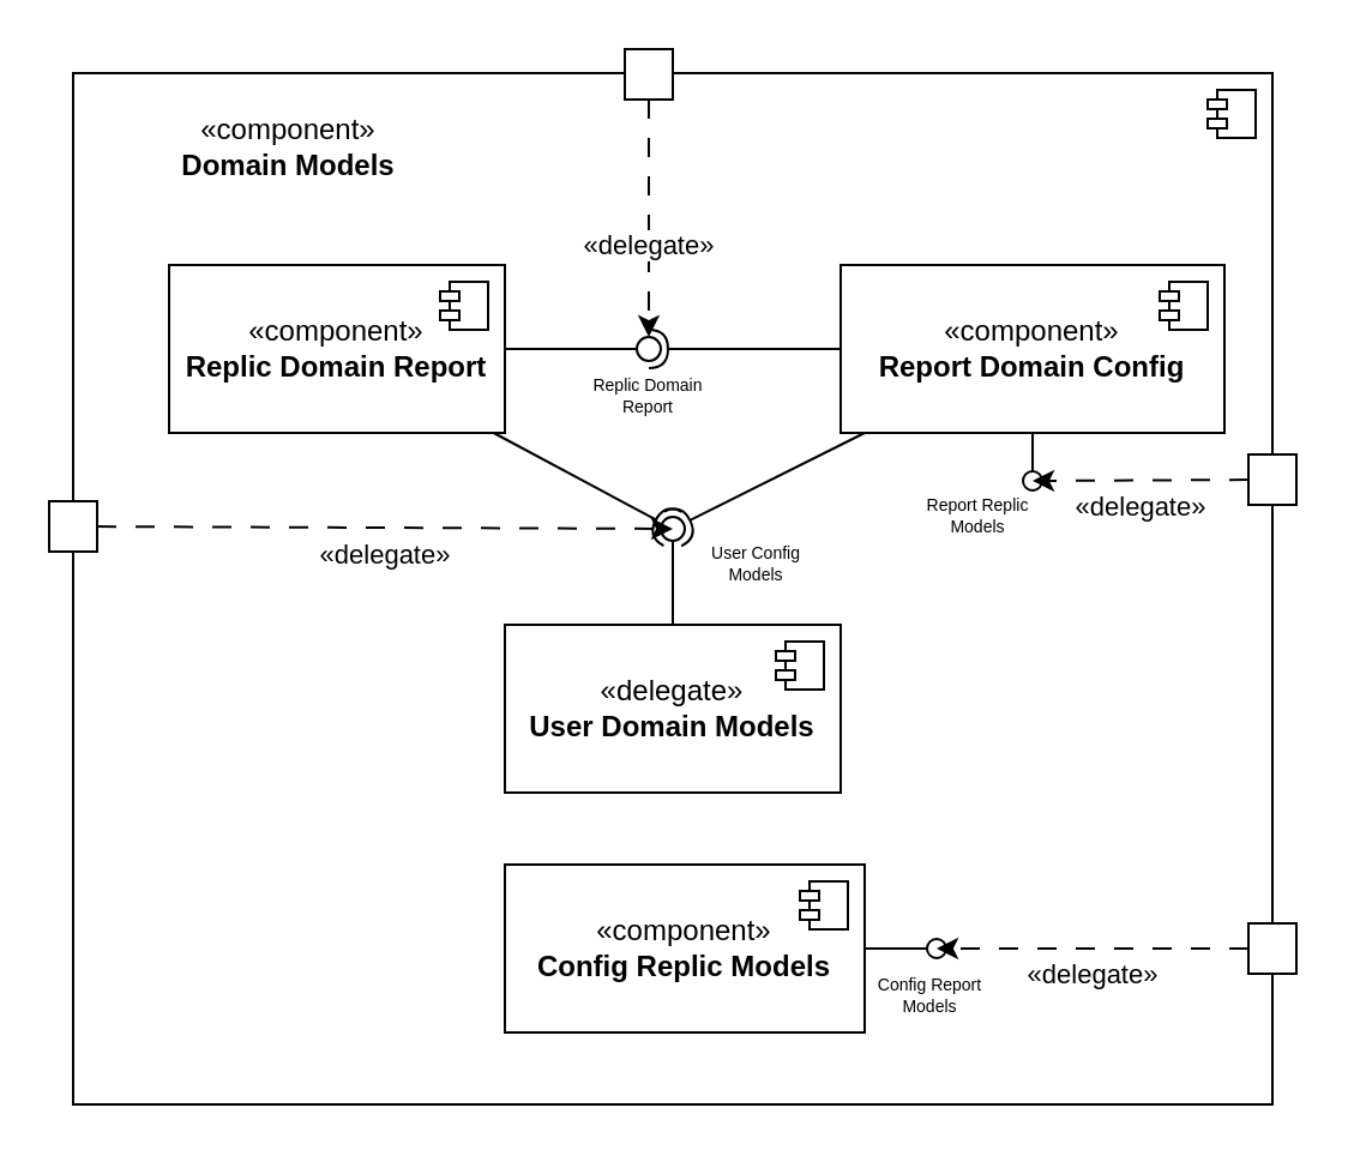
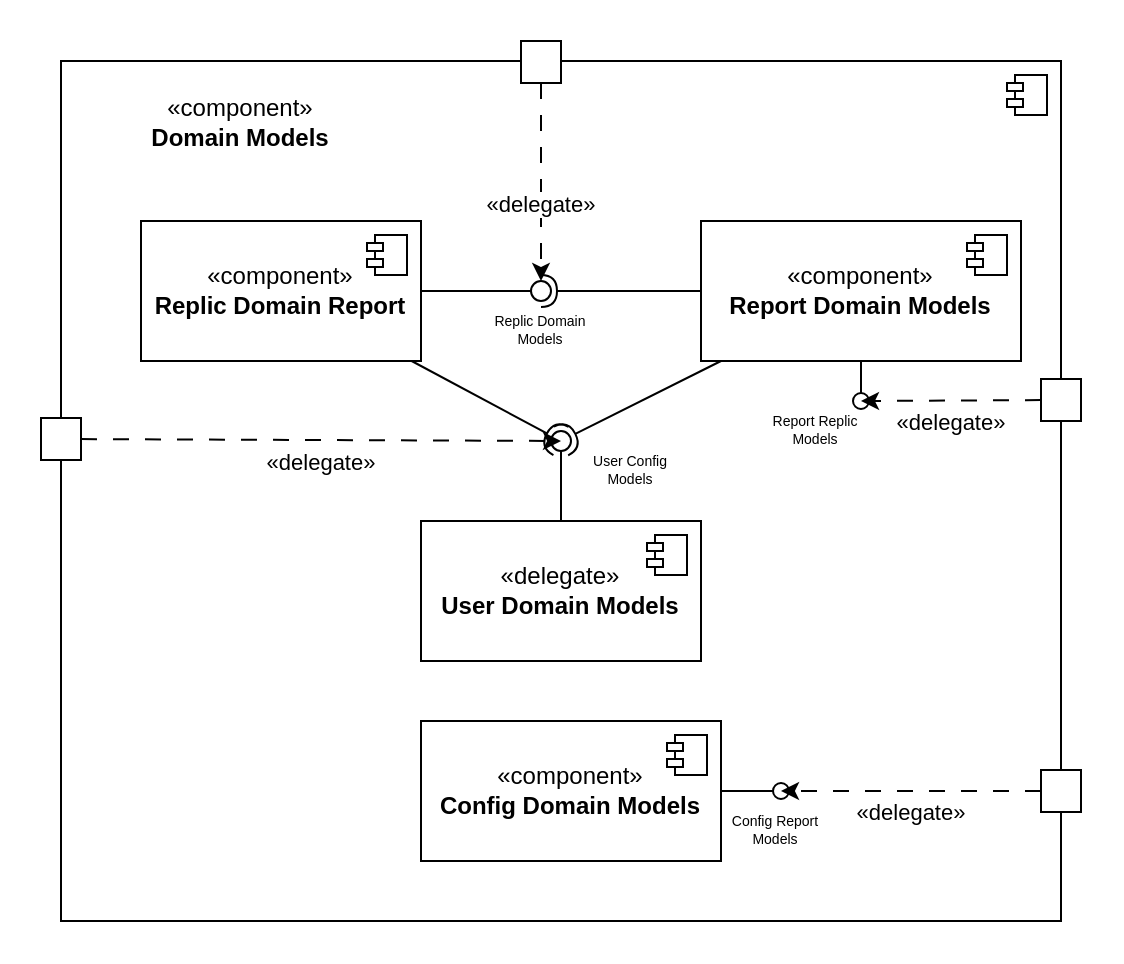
  <mxCell id="0" />
  <mxCell id="1" parent="0" />
  <mxCell id="2" value="" style="html=1;dropTarget=0;whiteSpace=wrap;" vertex="1" parent="1"><mxGeometry x="30" y="30" width="500" height="430" as="geometry" /></mxCell>
  <mxCell id="3" value="" style="shape=module;jettyWidth=8;jettyHeight=4;" vertex="1" parent="2"><mxGeometry x="1" width="20" height="20" relative="1" as="geometry"><mxPoint x="-27" y="7" as="offset" /></mxGeometry></mxCell>
  <mxCell id="4" value="«delegate»&lt;br&gt;&lt;b&gt;User Domain&lt;/b&gt;&amp;nbsp;&lt;b&gt;Models&lt;/b&gt;" style="html=1;dropTarget=0;whiteSpace=wrap;" vertex="1" parent="1"><mxGeometry x="210" y="260" width="140" height="70" as="geometry" /></mxCell>
  <mxCell id="5" value="" style="shape=module;jettyWidth=8;jettyHeight=4;" vertex="1" parent="4"><mxGeometry x="1" width="20" height="20" relative="1" as="geometry"><mxPoint x="-27" y="7" as="offset" /></mxGeometry></mxCell>
  <mxCell id="6" value="&lt;div&gt;«component»&lt;b&gt;&lt;br&gt;&lt;/b&gt;&lt;/div&gt;&lt;div&gt;&lt;b&gt;Replic Domain&lt;/b&gt;&amp;nbsp;&lt;b&gt;Report&lt;/b&gt;&lt;/div&gt;" style="html=1;dropTarget=0;whiteSpace=wrap;" vertex="1" parent="1"><mxGeometry x="70" y="110" width="140" height="70" as="geometry" /></mxCell>
  <mxCell id="7" value="" style="shape=module;jettyWidth=8;jettyHeight=4;" vertex="1" parent="6"><mxGeometry x="1" width="20" height="20" relative="1" as="geometry"><mxPoint x="-27" y="7" as="offset" /></mxGeometry></mxCell>
- <mxCell id="8" value="&lt;div&gt;«component»&lt;b&gt;&lt;br&gt;&lt;/b&gt;&lt;/div&gt;&lt;div&gt;&lt;b&gt;Report Domain&lt;/b&gt;&amp;nbsp;&lt;b&gt;Config&lt;/b&gt;&lt;/div&gt;" style="html=1;dropTarget=0;whiteSpace=wrap;" vertex="1" parent="1"><mxGeometry x="350" y="110" width="160" height="70" as="geometry" /></mxCell>
+ <mxCell id="8" value="&lt;div&gt;«component»&lt;b&gt;&lt;br&gt;&lt;/b&gt;&lt;/div&gt;&lt;div&gt;&lt;b&gt;Report Domain&lt;/b&gt;&amp;nbsp;&lt;b&gt;Models&lt;/b&gt;&lt;/div&gt;" style="html=1;dropTarget=0;whiteSpace=wrap;" vertex="1" parent="1"><mxGeometry x="350" y="110" width="160" height="70" as="geometry" /></mxCell>
  <mxCell id="9" value="" style="shape=module;jettyWidth=8;jettyHeight=4;" vertex="1" parent="8"><mxGeometry x="1" width="20" height="20" relative="1" as="geometry"><mxPoint x="-27" y="7" as="offset" /></mxGeometry></mxCell>
- <mxCell id="10" value="«component»&lt;br&gt;&lt;b&gt;Config Replic&lt;/b&gt;&amp;nbsp;&lt;b&gt;Models&lt;/b&gt;" style="html=1;dropTarget=0;whiteSpace=wrap;" vertex="1" parent="1"><mxGeometry x="210" y="360" width="150" height="70" as="geometry" /></mxCell>
+ <mxCell id="10" value="«component»&lt;br&gt;&lt;b&gt;Config Domain&lt;/b&gt;&amp;nbsp;&lt;b&gt;Models&lt;/b&gt;" style="html=1;dropTarget=0;whiteSpace=wrap;" vertex="1" parent="1"><mxGeometry x="210" y="360" width="150" height="70" as="geometry" /></mxCell>
  <mxCell id="11" value="" style="shape=module;jettyWidth=8;jettyHeight=4;" vertex="1" parent="10"><mxGeometry x="1" width="20" height="20" relative="1" as="geometry"><mxPoint x="-27" y="7" as="offset" /></mxGeometry></mxCell>
  <mxCell id="12" value="" style="rounded=0;orthogonalLoop=1;jettySize=auto;html=1;endArrow=oval;endFill=0;sketch=0;sourcePerimeterSpacing=0;targetPerimeterSpacing=0;endSize=10;" edge="1" parent="1" source="4"><mxGeometry relative="1" as="geometry"><mxPoint x="410" y="265" as="sourcePoint" /><mxPoint x="280" y="220" as="targetPoint" /><Array as="points"><mxPoint x="280" y="240" /></Array></mxGeometry></mxCell>
  <mxCell id="13" value="" style="ellipse;whiteSpace=wrap;html=1;align=center;aspect=fixed;fillColor=none;strokeColor=none;resizable=0;perimeter=centerPerimeter;rotatable=0;allowArrows=0;points=[];outlineConnect=1;" vertex="1" parent="1"><mxGeometry x="425" y="260" width="10" height="10" as="geometry" /></mxCell>
  <mxCell id="14" value="User Config Models" style="text;html=1;align=center;verticalAlign=middle;whiteSpace=wrap;rounded=0;fontSize=7;" vertex="1" parent="1"><mxGeometry x="290" y="220" width="50" height="30" as="geometry" /></mxCell>
  <mxCell id="15" value="" style="rounded=0;orthogonalLoop=1;jettySize=auto;html=1;endArrow=halfCircle;endFill=0;endSize=6;strokeWidth=1;sketch=0;fontSize=12;curved=1;" edge="1" parent="1" source="8"><mxGeometry relative="1" as="geometry"><mxPoint x="395" y="235" as="sourcePoint" /><mxPoint x="280" y="220" as="targetPoint" /></mxGeometry></mxCell>
  <mxCell id="16" value="" style="ellipse;whiteSpace=wrap;html=1;align=center;aspect=fixed;fillColor=none;strokeColor=none;resizable=0;perimeter=centerPerimeter;rotatable=0;allowArrows=0;points=[];outlineConnect=1;" vertex="1" parent="1"><mxGeometry x="370" y="230" width="10" height="10" as="geometry" /></mxCell>
  <mxCell id="17" value="" style="rounded=0;orthogonalLoop=1;jettySize=auto;html=1;endArrow=halfCircle;endFill=0;endSize=6;strokeWidth=1;sketch=0;fontSize=12;curved=1;" edge="1" parent="1" source="6"><mxGeometry relative="1" as="geometry"><mxPoint x="343" y="190" as="sourcePoint" /><mxPoint x="280" y="220" as="targetPoint" /></mxGeometry></mxCell>
  <mxCell id="18" value="" style="rounded=0;orthogonalLoop=1;jettySize=auto;html=1;endArrow=oval;endFill=0;sketch=0;sourcePerimeterSpacing=0;targetPerimeterSpacing=0;endSize=10;" edge="1" parent="1" source="6"><mxGeometry relative="1" as="geometry"><mxPoint x="290" y="270" as="sourcePoint" /><mxPoint x="270" y="145" as="targetPoint" /></mxGeometry></mxCell>
- <mxCell id="19" value="Replic Domain Report" style="text;html=1;align=center;verticalAlign=middle;whiteSpace=wrap;rounded=0;fontSize=7;" vertex="1" parent="1"><mxGeometry x="245" y="150" width="50" height="30" as="geometry" /></mxCell>
+ <mxCell id="19" value="Replic Domain Models" style="text;html=1;align=center;verticalAlign=middle;whiteSpace=wrap;rounded=0;fontSize=7;" vertex="1" parent="1"><mxGeometry x="245" y="150" width="50" height="30" as="geometry" /></mxCell>
  <mxCell id="20" value="" style="rounded=0;orthogonalLoop=1;jettySize=auto;html=1;endArrow=halfCircle;endFill=0;endSize=6;strokeWidth=1;sketch=0;fontSize=12;curved=1;" edge="1" parent="1" source="8"><mxGeometry relative="1" as="geometry"><mxPoint x="372" y="190" as="sourcePoint" /><mxPoint x="270" y="145" as="targetPoint" /></mxGeometry></mxCell>
  <mxCell id="21" value="" style="html=1;verticalAlign=bottom;labelBackgroundColor=none;endArrow=oval;endFill=0;endSize=8;rounded=0;" edge="1" parent="1" source="8"><mxGeometry width="160" relative="1" as="geometry"><mxPoint x="560" y="40" as="sourcePoint" /><mxPoint x="430" y="200" as="targetPoint" /></mxGeometry></mxCell>
  <mxCell id="22" value="Report Replic Models" style="text;html=1;align=center;verticalAlign=middle;whiteSpace=wrap;rounded=0;fontSize=7;" vertex="1" parent="1"><mxGeometry x="380" y="200" width="55" height="30" as="geometry" /></mxCell>
  <mxCell id="23" value="" style="html=1;verticalAlign=bottom;labelBackgroundColor=none;endArrow=oval;endFill=0;endSize=8;rounded=0;" edge="1" parent="1" source="10"><mxGeometry width="160" relative="1" as="geometry"><mxPoint x="440" y="470" as="sourcePoint" /><mxPoint x="390" y="395" as="targetPoint" /></mxGeometry></mxCell>
  <mxCell id="24" value="Config Report Models" style="text;html=1;align=center;verticalAlign=middle;whiteSpace=wrap;rounded=0;fontSize=7;" vertex="1" parent="1"><mxGeometry x="360" y="400" width="55" height="30" as="geometry" /></mxCell>
  <mxCell id="25" value="«component»&lt;br&gt;&lt;b&gt;Domain Models&lt;/b&gt;" style="text;html=1;align=center;verticalAlign=middle;whiteSpace=wrap;rounded=0;" vertex="1" parent="1"><mxGeometry x="65" y="41" width="110" height="40" as="geometry" /></mxCell>
  <mxCell id="26" value="" style="html=1;rounded=0;" vertex="1" parent="1"><mxGeometry x="520" y="189" width="20" height="21" as="geometry" /></mxCell>
  <mxCell id="27" value="&lt;div&gt;&lt;div&gt;«delegate»&lt;/div&gt;&lt;/div&gt;" style="rounded=0;orthogonalLoop=1;jettySize=auto;html=1;dashed=1;dashPattern=8 8;spacingBottom=0;spacingTop=22;" edge="1" parent="1" source="26"><mxGeometry relative="1" as="geometry"><mxPoint x="430" y="200" as="targetPoint" /><mxPoint x="325" y="353" as="sourcePoint" /></mxGeometry></mxCell>
  <mxCell id="28" value="" style="html=1;rounded=0;" vertex="1" parent="1"><mxGeometry x="520" y="384.5" width="20" height="21" as="geometry" /></mxCell>
  <mxCell id="29" value="&lt;div&gt;&lt;div&gt;«delegate»&lt;/div&gt;&lt;/div&gt;" style="rounded=0;orthogonalLoop=1;jettySize=auto;html=1;dashed=1;dashPattern=8 8;spacingBottom=0;spacingTop=22;" edge="1" parent="1" source="28"><mxGeometry relative="1" as="geometry"><mxPoint x="390" y="395" as="targetPoint" /><mxPoint x="530" y="210" as="sourcePoint" /></mxGeometry></mxCell>
  <mxCell id="30" value="" style="html=1;rounded=0;" vertex="1" parent="1"><mxGeometry x="260" y="20" width="20" height="21" as="geometry" /></mxCell>
  <mxCell id="31" value="&lt;div&gt;&lt;div&gt;«delegate»&lt;/div&gt;&lt;/div&gt;" style="rounded=0;orthogonalLoop=1;jettySize=auto;html=1;dashed=1;dashPattern=8 8;spacingBottom=0;spacingTop=22;" edge="1" parent="1" source="30"><mxGeometry relative="1" as="geometry"><mxPoint x="270" y="140" as="targetPoint" /><mxPoint x="530" y="210" as="sourcePoint" /></mxGeometry></mxCell>
  <mxCell id="32" value="" style="html=1;rounded=0;" vertex="1" parent="1"><mxGeometry x="20" y="208.5" width="20" height="21" as="geometry" /></mxCell>
  <mxCell id="33" value="&lt;div&gt;&lt;div&gt;«delegate»&lt;/div&gt;&lt;/div&gt;" style="rounded=0;orthogonalLoop=1;jettySize=auto;html=1;dashed=1;dashPattern=8 8;spacingBottom=0;spacingTop=22;" edge="1" parent="1" source="32"><mxGeometry relative="1" as="geometry"><mxPoint x="280" y="220" as="targetPoint" /><mxPoint x="280" y="51" as="sourcePoint" /></mxGeometry></mxCell>
